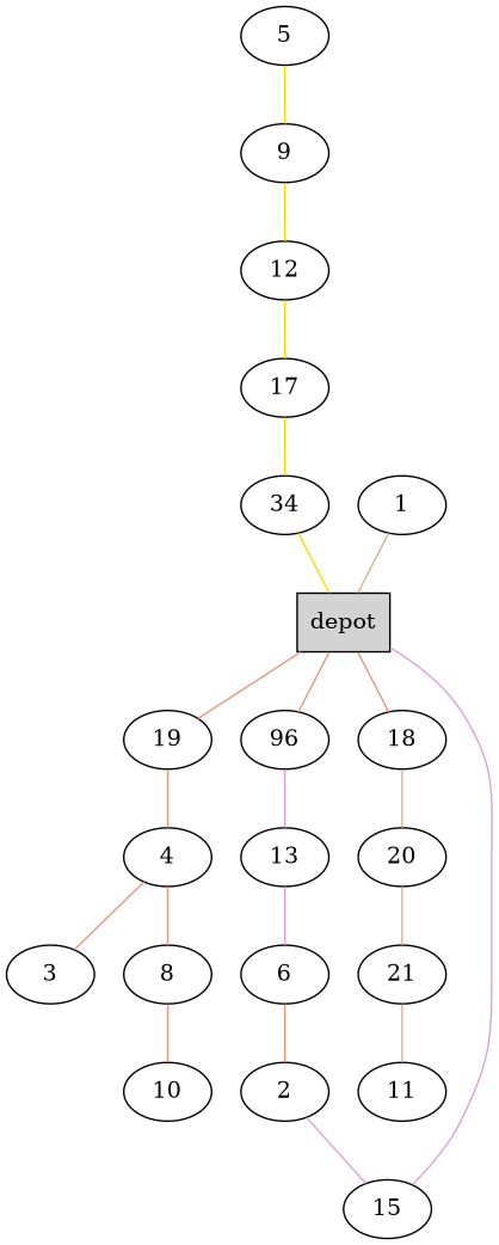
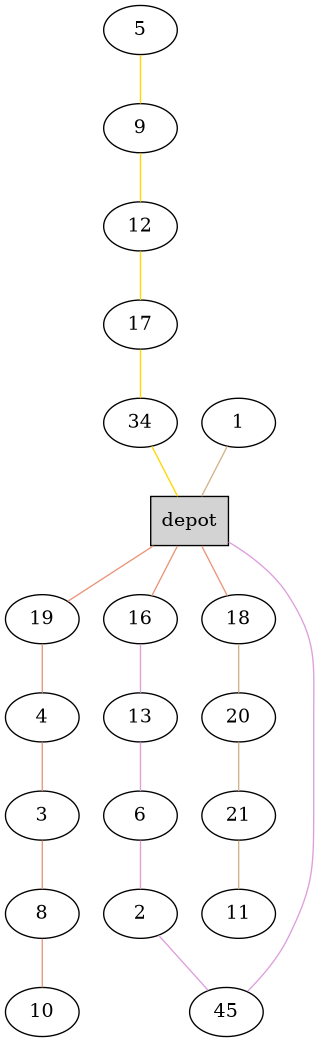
  graph {
    node [shape=ellipse]
    edge [color=darksalmon]
    n1 [label=depot shape=box style=filled]
    19
-   16 [label=96]
+   16
    18
    4
    13
    20
    3
    8
    10
    5
    9
    12
    17
    n15 [label=34]
    6
    2
-   15
+   15 [label=45]
    21
    11
    1
    n1 -- 19
    n1 -- 16
    n1 -- 18
    19 -- 4
    16 -- 13 [color=plum]
    18 -- 20 [color=tan]
    4 -- 3
    13 -- 6 [color=plum]
    20 -- 21 [color=tan]
-   4 -- 8
+   3 -- 8
    8 -- 10
    5 -- 9 [color=gold]
    9 -- 12 [color=gold]
    12 -- 17 [color=gold]
    17 -- n15 [color=gold]
    n15 -- n1 [color=gold]
-   6 -- 2
+   6 -- 2 [color=plum]
    2 -- 15 [color=plum]
    15 -- n1 [color=plum]
    21 -- 11 [color=tan]
    1 -- n1 [color=tan]
  }
